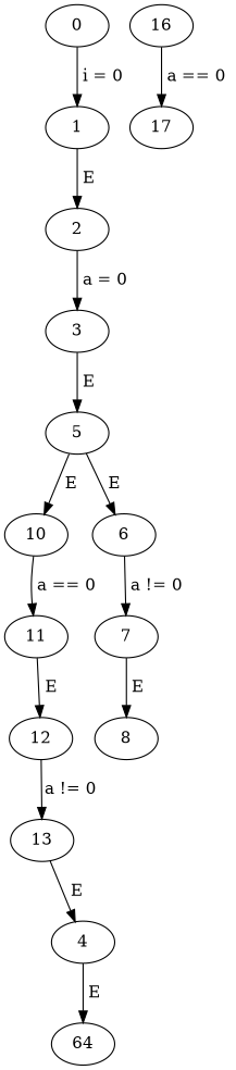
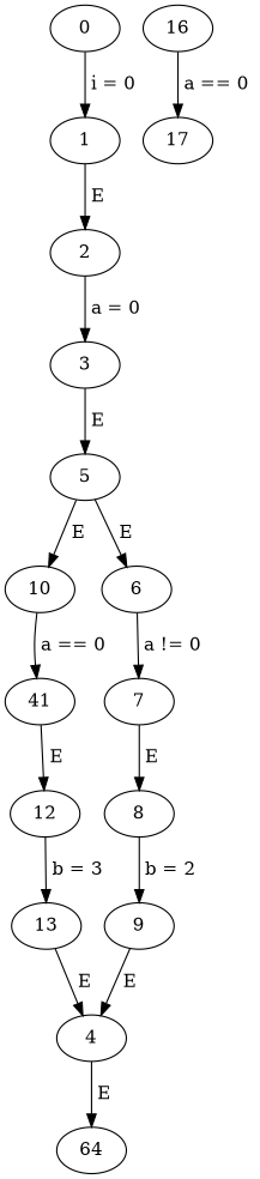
  digraph {
    8
+   9
    4
    n4 [label=64]
    10
-   11
+   11 [label=41]
    12
    13
    5
    6
    7
    16
    17
    0
    1
    2
    3
+   8 -> 9 [label=" b = 2 "]
+   9 -> 4 [label=" E "]
    4 -> n4 [label=" E "]
    10 -> 11 [label=" a == 0 "]
    11 -> 12 [label=" E "]
-   12 -> 13 [label=" a != 0 "]
+   12 -> 13 [label=" b = 3 "]
    13 -> 4 [label=" E "]
    5 -> 10 [label=" E "]
    5 -> 6 [label=" E "]
    6 -> 7 [label=" a != 0 "]
    7 -> 8 [label=" E "]
    16 -> 17 [label=" a == 0 "]
    0 -> 1 [label=" i = 0 "]
    1 -> 2 [label=" E "]
    2 -> 3 [label=" a = 0 "]
    3 -> 5 [label=" E "]
  }
